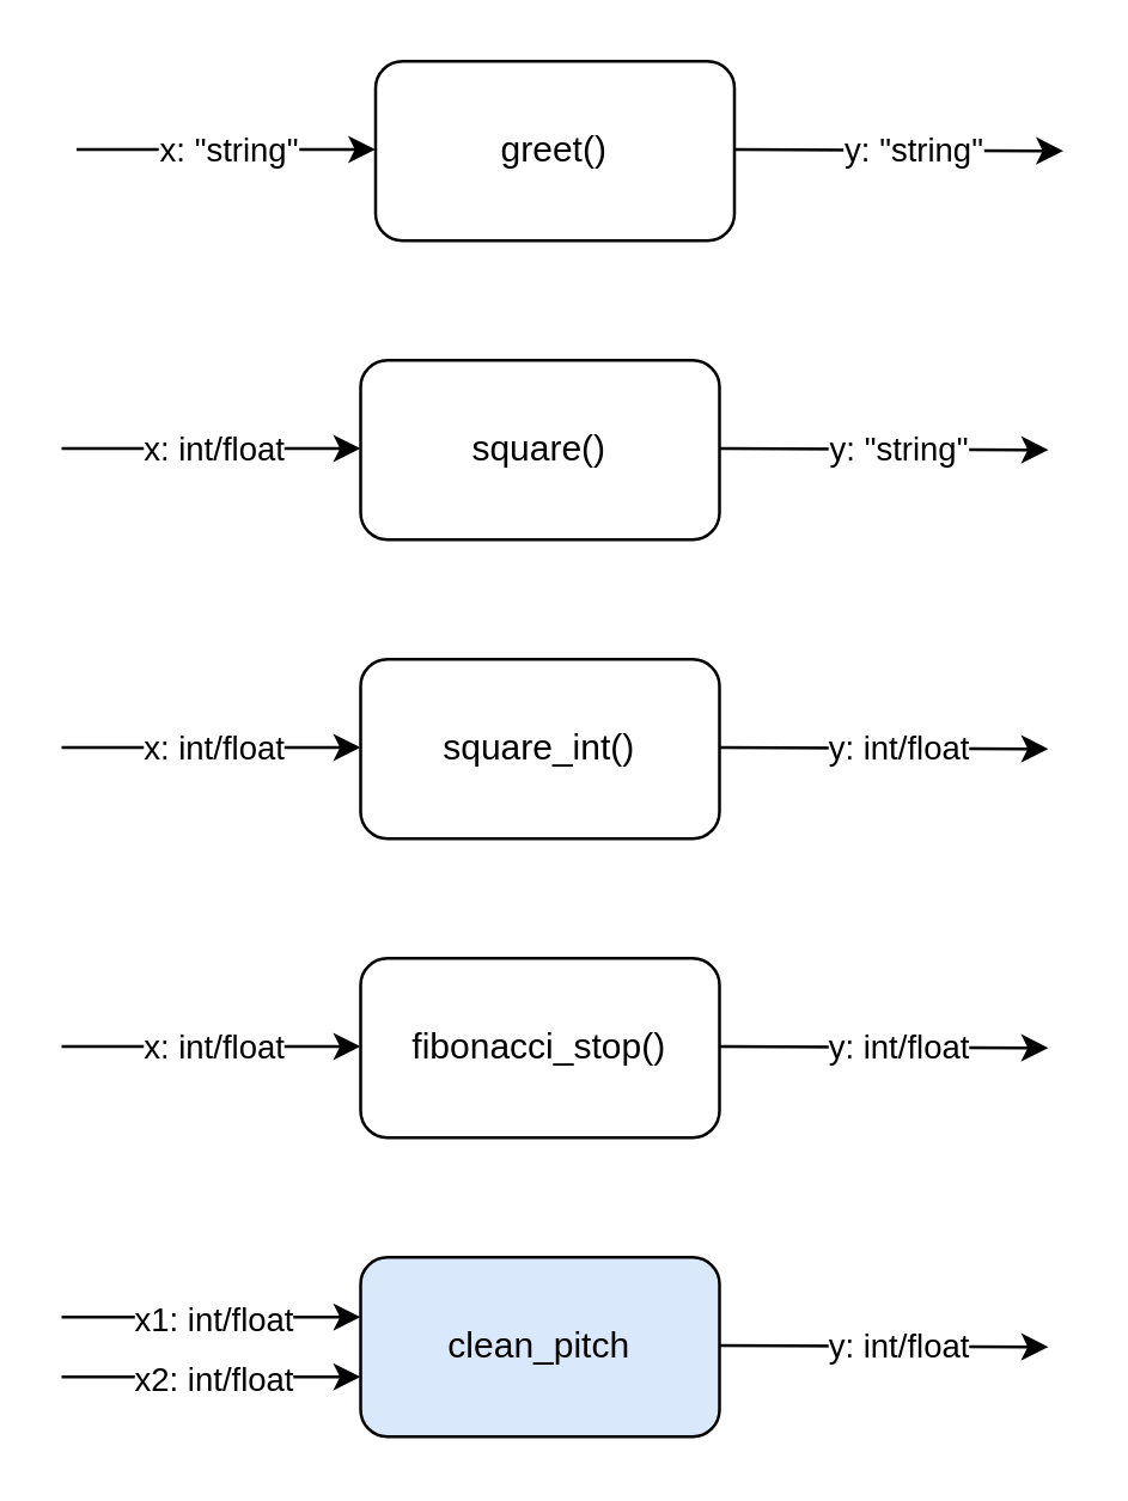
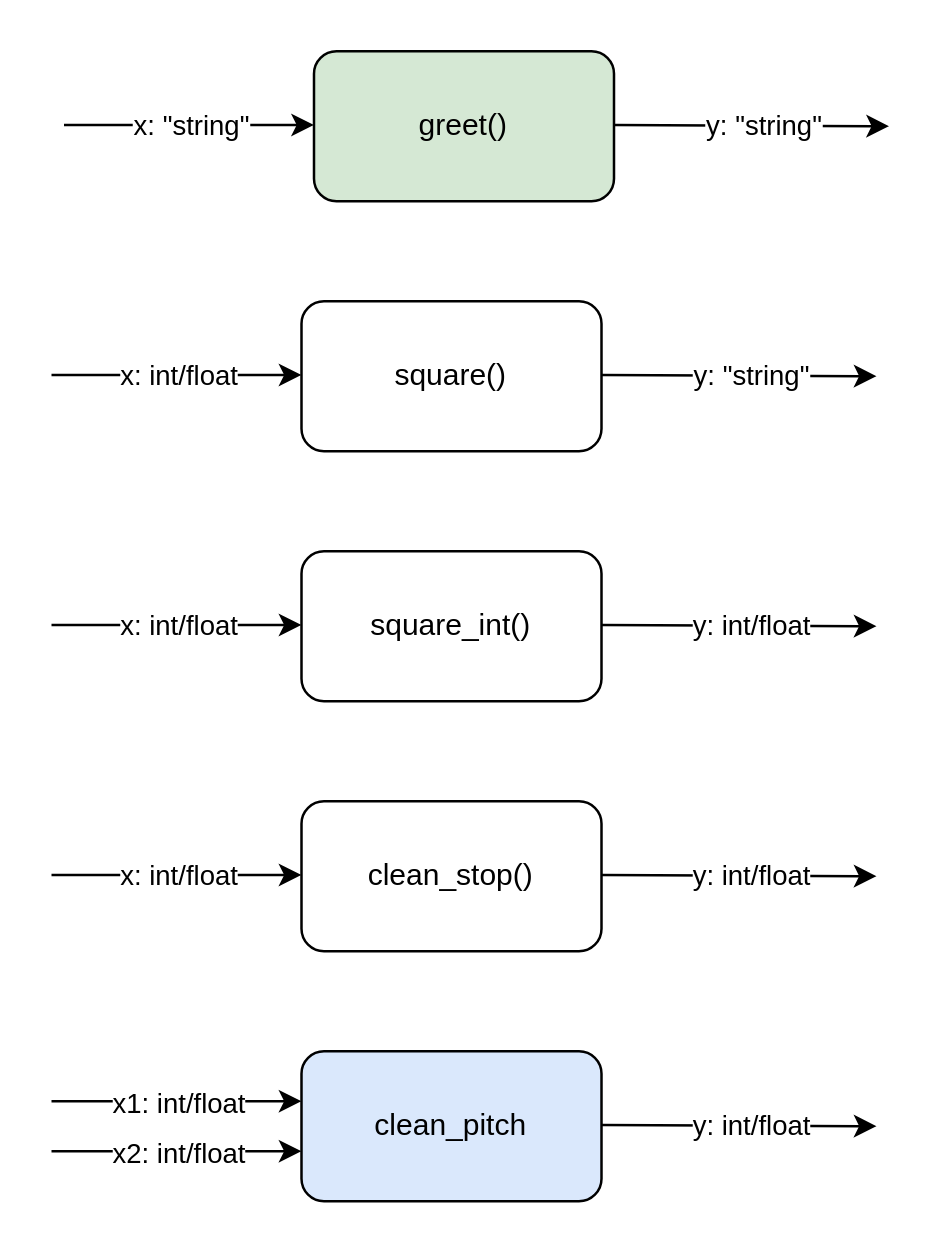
  <mxCell id="0" />
  <mxCell id="1" parent="0" />
- <mxCell id="2" value="greet()" style="rounded=1;whiteSpace=wrap;html=1;" parent="1" vertex="1"><mxGeometry x="125" y="20" width="120" height="60" as="geometry" /></mxCell>
+ <mxCell id="2" value="greet()" style="rounded=1;whiteSpace=wrap;html=1;fillColor=#d5e8d4;" parent="1" vertex="1"><mxGeometry x="125" y="20" width="120" height="60" as="geometry" /></mxCell>
  <mxCell id="3" value="" style="endArrow=classic;html=1;" parent="1" edge="1"><mxGeometry relative="1" as="geometry"><mxPoint x="25" y="49.5" as="sourcePoint" /><mxPoint x="125" y="49.5" as="targetPoint" /></mxGeometry></mxCell>
  <mxCell id="4" value="x: &quot;string&quot;" style="edgeLabel;resizable=0;html=1;;align=center;verticalAlign=middle;" parent="3" connectable="0" vertex="1"><mxGeometry relative="1" as="geometry" /></mxCell>
  <mxCell id="5" value="" style="endArrow=classic;html=1;" parent="1" edge="1"><mxGeometry width="50" height="50" relative="1" as="geometry"><mxPoint x="245" y="49.5" as="sourcePoint" /><mxPoint x="355" y="50" as="targetPoint" /></mxGeometry></mxCell>
  <mxCell id="6" value="y: &quot;string&quot;" style="edgeLabel;html=1;align=center;verticalAlign=middle;resizable=0;points=[];" parent="5" vertex="1" connectable="0"><mxGeometry x="0.089" y="-2" relative="1" as="geometry"><mxPoint y="-2" as="offset" /></mxGeometry></mxCell>
  <mxCell id="7" value="square()" style="rounded=1;whiteSpace=wrap;html=1;" parent="1" vertex="1"><mxGeometry x="120" y="120" width="120" height="60" as="geometry" /></mxCell>
  <mxCell id="8" value="" style="endArrow=classic;html=1;" parent="1" edge="1"><mxGeometry relative="1" as="geometry"><mxPoint x="20" y="149.5" as="sourcePoint" /><mxPoint x="120" y="149.5" as="targetPoint" /></mxGeometry></mxCell>
  <mxCell id="9" value="x: int/float" style="edgeLabel;resizable=0;html=1;;align=center;verticalAlign=middle;" parent="8" connectable="0" vertex="1"><mxGeometry relative="1" as="geometry" /></mxCell>
  <mxCell id="10" value="" style="endArrow=classic;html=1;" parent="1" edge="1"><mxGeometry width="50" height="50" relative="1" as="geometry"><mxPoint x="240" y="149.5" as="sourcePoint" /><mxPoint x="350" y="150" as="targetPoint" /></mxGeometry></mxCell>
  <mxCell id="11" value="y: &quot;string&quot;" style="edgeLabel;html=1;align=center;verticalAlign=middle;resizable=0;points=[];" parent="10" vertex="1" connectable="0"><mxGeometry x="0.089" y="-2" relative="1" as="geometry"><mxPoint y="-2" as="offset" /></mxGeometry></mxCell>
  <mxCell id="12" value="square_int()" style="rounded=1;whiteSpace=wrap;html=1;" parent="1" vertex="1"><mxGeometry x="120" y="220" width="120" height="60" as="geometry" /></mxCell>
  <mxCell id="13" value="" style="endArrow=classic;html=1;" parent="1" edge="1"><mxGeometry relative="1" as="geometry"><mxPoint x="20" y="249.5" as="sourcePoint" /><mxPoint x="120" y="249.5" as="targetPoint" /></mxGeometry></mxCell>
  <mxCell id="14" value="x: int/float" style="edgeLabel;resizable=0;html=1;;align=center;verticalAlign=middle;" parent="13" connectable="0" vertex="1"><mxGeometry relative="1" as="geometry" /></mxCell>
  <mxCell id="15" value="" style="endArrow=classic;html=1;" parent="1" edge="1"><mxGeometry width="50" height="50" relative="1" as="geometry"><mxPoint x="240" y="249.5" as="sourcePoint" /><mxPoint x="350" y="250" as="targetPoint" /></mxGeometry></mxCell>
  <mxCell id="16" value="y: int/float" style="edgeLabel;html=1;align=center;verticalAlign=middle;resizable=0;points=[];" parent="15" vertex="1" connectable="0"><mxGeometry x="0.089" y="-2" relative="1" as="geometry"><mxPoint y="-2" as="offset" /></mxGeometry></mxCell>
- <mxCell id="17" value="fibonacci_stop()" style="rounded=1;whiteSpace=wrap;html=1;" parent="1" vertex="1"><mxGeometry x="120" y="320" width="120" height="60" as="geometry" /></mxCell>
+ <mxCell id="17" value="clean_stop()" style="rounded=1;whiteSpace=wrap;html=1;" parent="1" vertex="1"><mxGeometry x="120" y="320" width="120" height="60" as="geometry" /></mxCell>
  <mxCell id="18" value="" style="endArrow=classic;html=1;" parent="1" edge="1"><mxGeometry relative="1" as="geometry"><mxPoint x="20" y="349.5" as="sourcePoint" /><mxPoint x="120" y="349.5" as="targetPoint" /></mxGeometry></mxCell>
  <mxCell id="19" value="x: int/float" style="edgeLabel;resizable=0;html=1;;align=center;verticalAlign=middle;" parent="18" connectable="0" vertex="1"><mxGeometry relative="1" as="geometry" /></mxCell>
  <mxCell id="20" value="" style="endArrow=classic;html=1;" parent="1" edge="1"><mxGeometry width="50" height="50" relative="1" as="geometry"><mxPoint x="240" y="349.5" as="sourcePoint" /><mxPoint x="350" y="350" as="targetPoint" /></mxGeometry></mxCell>
  <mxCell id="21" value="y: int/float" style="edgeLabel;html=1;align=center;verticalAlign=middle;resizable=0;points=[];" parent="20" vertex="1" connectable="0"><mxGeometry x="0.089" y="-2" relative="1" as="geometry"><mxPoint y="-2" as="offset" /></mxGeometry></mxCell>
  <mxCell id="22" value="clean_pitch" style="rounded=1;whiteSpace=wrap;html=1;fillColor=#dae8fc;" parent="1" vertex="1"><mxGeometry x="120" y="420" width="120" height="60" as="geometry" /></mxCell>
  <mxCell id="23" value="" style="endArrow=classic;html=1;" parent="1" edge="1"><mxGeometry relative="1" as="geometry"><mxPoint x="20" y="440" as="sourcePoint" /><mxPoint x="120" y="440" as="targetPoint" /></mxGeometry></mxCell>
  <mxCell id="24" value="x1: int/float" style="edgeLabel;resizable=0;html=1;;align=center;verticalAlign=middle;" parent="23" connectable="0" vertex="1"><mxGeometry relative="1" as="geometry" /></mxCell>
  <mxCell id="25" value="" style="endArrow=classic;html=1;" parent="1" edge="1"><mxGeometry width="50" height="50" relative="1" as="geometry"><mxPoint x="240" y="449.5" as="sourcePoint" /><mxPoint x="350" y="450" as="targetPoint" /></mxGeometry></mxCell>
  <mxCell id="26" value="y: int/float" style="edgeLabel;html=1;align=center;verticalAlign=middle;resizable=0;points=[];" parent="25" vertex="1" connectable="0"><mxGeometry x="0.089" y="-2" relative="1" as="geometry"><mxPoint y="-2" as="offset" /></mxGeometry></mxCell>
  <mxCell id="27" value="" style="endArrow=classic;html=1;" parent="1" edge="1"><mxGeometry relative="1" as="geometry"><mxPoint x="20" y="460" as="sourcePoint" /><mxPoint x="120" y="460" as="targetPoint" /></mxGeometry></mxCell>
  <mxCell id="28" value="x2: int/float" style="edgeLabel;resizable=0;html=1;;align=center;verticalAlign=middle;" parent="27" connectable="0" vertex="1"><mxGeometry relative="1" as="geometry" /></mxCell>
